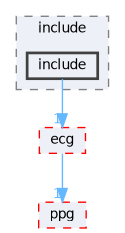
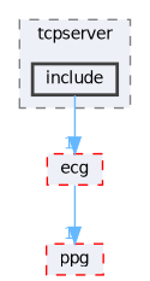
  digraph {
    compound=true
    node [color=red fillcolor="#edf0f7" fontname=Helvetica fontsize=10 shape=box style="filled,dashed"]
    edge [color=steelblue1 fontcolor=steelblue1 fontname=Helvetica fontsize=10 headlabel=1 labeldistance=1.5 labelfontname=Helvetica labelfontsize=10]
    n1 [color=grey25 height=0.2 label=include style="filled,bold" width=0.4]
    n2 [height=0.2 label=ecg width=0.4]
    n3 [height=0.2 label=ppg width=0.4]
    subgraph cluster_1 {
      bgcolor="#edf0f7"
      fontname=Helvetica
      fontsize=10
-     label=include
+     label=tcpserver
      pencolor=grey50
      style="filled,dashed"
      n1
    }
    n1 -> n2
    n2 -> n3
  }
